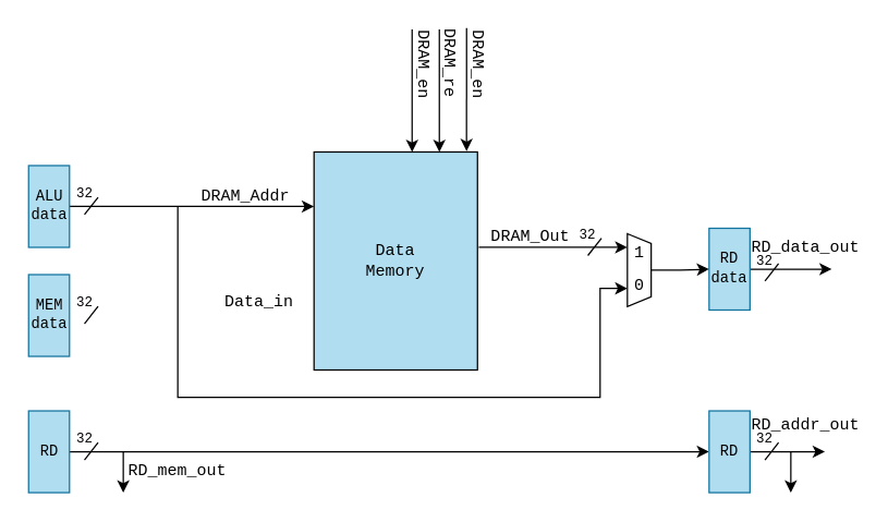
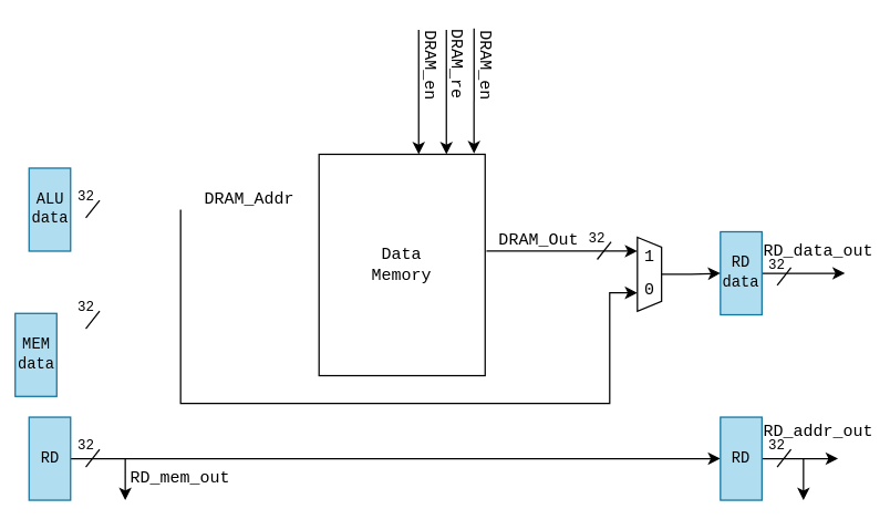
  <mxCell id="0" />
  <mxCell id="1" parent="0" />
  <mxCell id="2" value="" style="edgeStyle=orthogonalEdgeStyle;rounded=0;orthogonalLoop=1;jettySize=auto;html=1;fontFamily=Courier New;fontSize=11;entryX=0;entryY=0.5;entryDx=0;entryDy=0;" edge="1" parent="1" source="3" target="36"><mxGeometry relative="1" as="geometry"><mxPoint x="105.5" y="331" as="targetPoint" /></mxGeometry></mxCell>
  <mxCell id="3" value="RD" style="rounded=0;whiteSpace=wrap;html=1;fillColor=#b1ddf0;strokeColor=#10739e;fontFamily=Courier New;fontSize=11;" vertex="1" parent="1"><mxGeometry x="20.5" y="301" width="30" height="60" as="geometry" /></mxCell>
  <mxCell id="4" value="" style="group;fontFamily=Courier New;fontSize=9;" vertex="1" connectable="0" parent="1"><mxGeometry x="51.5" y="317" width="20" height="20" as="geometry" /></mxCell>
  <mxCell id="5" value="" style="endArrow=none;html=1;rounded=0;fontFamily=Courier New;" edge="1" parent="4"><mxGeometry width="50" height="50" relative="1" as="geometry"><mxPoint x="10" y="20" as="sourcePoint" /><mxPoint x="20" y="7.234" as="targetPoint" /></mxGeometry></mxCell>
  <mxCell id="6" value="&lt;div&gt;32&lt;/div&gt;" style="text;html=1;align=center;verticalAlign=middle;whiteSpace=wrap;rounded=0;fontFamily=Courier New;fontSize=10;" vertex="1" parent="4"><mxGeometry width="20" height="10" as="geometry" /></mxCell>
- <mxCell id="7" value="" style="edgeStyle=orthogonalEdgeStyle;rounded=0;orthogonalLoop=1;jettySize=auto;html=1;fontFamily=Courier New;fontSize=11;entryX=0;entryY=0.25;entryDx=0;entryDy=0;" edge="1" parent="1" source="8" target="20"><mxGeometry relative="1" as="geometry"><mxPoint x="107" y="129" as="targetPoint" /></mxGeometry></mxCell>
  <mxCell id="8" value="ALU&lt;br&gt;data" style="rounded=0;whiteSpace=wrap;html=1;fillColor=#b1ddf0;strokeColor=#10739e;fontFamily=Courier New;fontSize=11;" vertex="1" parent="1"><mxGeometry x="20.5" y="121" width="30" height="60" as="geometry" /></mxCell>
  <mxCell id="9" value="" style="group;fontFamily=Courier New;fontSize=9;" vertex="1" connectable="0" parent="1"><mxGeometry x="51.5" y="137" width="20" height="20" as="geometry" /></mxCell>
  <mxCell id="10" value="" style="endArrow=none;html=1;rounded=0;fontFamily=Courier New;" edge="1" parent="9"><mxGeometry width="50" height="50" relative="1" as="geometry"><mxPoint x="10" y="20" as="sourcePoint" /><mxPoint x="20" y="7.234" as="targetPoint" /></mxGeometry></mxCell>
  <mxCell id="11" value="&lt;div&gt;32&lt;/div&gt;" style="text;html=1;align=center;verticalAlign=middle;whiteSpace=wrap;rounded=0;fontFamily=Courier New;fontSize=10;" vertex="1" parent="9"><mxGeometry width="20" height="10" as="geometry" /></mxCell>
- <mxCell id="12" value="MEM&lt;br&gt;data" style="rounded=0;whiteSpace=wrap;html=1;fillColor=#b1ddf0;strokeColor=#10739e;fontFamily=Courier New;fontSize=11;" vertex="1" parent="1"><mxGeometry x="20.5" y="201" width="30" height="60" as="geometry" /></mxCell>
+ <mxCell id="12" value="MEM&lt;br&gt;data" style="rounded=0;whiteSpace=wrap;html=1;fillColor=#b1ddf0;strokeColor=#10739e;fontFamily=Courier New;fontSize=11;" vertex="1" parent="1"><mxGeometry x="10.5" y="226" width="30" height="60" as="geometry" /></mxCell>
  <mxCell id="13" value="" style="group;fontFamily=Courier New;fontSize=9;" vertex="1" connectable="0" parent="1"><mxGeometry x="51.5" y="217" width="20" height="20" as="geometry" /></mxCell>
  <mxCell id="14" value="" style="endArrow=none;html=1;rounded=0;fontFamily=Courier New;" edge="1" parent="13"><mxGeometry width="50" height="50" relative="1" as="geometry"><mxPoint x="10" y="20" as="sourcePoint" /><mxPoint x="20" y="7.234" as="targetPoint" /></mxGeometry></mxCell>
  <mxCell id="15" value="&lt;div&gt;32&lt;/div&gt;" style="text;html=1;align=center;verticalAlign=middle;whiteSpace=wrap;rounded=0;fontFamily=Courier New;fontSize=10;" vertex="1" parent="13"><mxGeometry width="20" height="10" as="geometry" /></mxCell>
  <mxCell id="16" value="" style="group;fontFamily=Courier New;" vertex="1" connectable="0" parent="1"><mxGeometry x="460" y="171" width="17.47" height="53.47" as="geometry" /></mxCell>
  <mxCell id="17" value="" style="shape=trapezoid;perimeter=trapezoidPerimeter;whiteSpace=wrap;html=1;fixedSize=1;rotation=90;size=7.19;fontFamily=Courier New;" vertex="1" parent="16"><mxGeometry x="-18" y="18" width="53.47" height="17.47" as="geometry" /></mxCell>
  <mxCell id="18" value="&lt;div&gt;0&lt;/div&gt;" style="text;html=1;align=center;verticalAlign=middle;whiteSpace=wrap;rounded=0;fontFamily=Courier New;" vertex="1" parent="16"><mxGeometry x="3.74" y="32.12" width="10" height="14" as="geometry" /></mxCell>
  <mxCell id="19" value="1" style="text;html=1;align=center;verticalAlign=middle;whiteSpace=wrap;rounded=0;fontFamily=Courier New;" vertex="1" parent="16"><mxGeometry x="3.74" y="6.62" width="10" height="16" as="geometry" /></mxCell>
- <mxCell id="20" value="Data&lt;br&gt;Memory" style="rounded=0;whiteSpace=wrap;html=1;fontFamily=Courier New;fillColor=#b1ddf0;" vertex="1" parent="1"><mxGeometry x="230" y="111" width="120" height="160" as="geometry" /></mxCell>
+ <mxCell id="20" value="Data&lt;br&gt;Memory" style="rounded=0;whiteSpace=wrap;html=1;fontFamily=Courier New;" vertex="1" parent="1"><mxGeometry x="230" y="111" width="120" height="160" as="geometry" /></mxCell>
  <mxCell id="21" value="DRAM_Addr" style="text;html=1;align=center;verticalAlign=middle;whiteSpace=wrap;rounded=0;fontFamily=Courier New;" vertex="1" parent="1"><mxGeometry x="150" y="129" width="60" height="30" as="geometry" /></mxCell>
  <mxCell id="22" value="" style="endArrow=classic;html=1;rounded=0;entryX=0.933;entryY=-0.004;entryDx=0;entryDy=0;entryPerimeter=0;fontFamily=Courier New;" edge="1" parent="1" target="20"><mxGeometry width="50" height="50" relative="1" as="geometry"><mxPoint x="342" y="20" as="sourcePoint" /><mxPoint x="350" y="91" as="targetPoint" /></mxGeometry></mxCell>
  <mxCell id="23" value="DRAM_en" style="text;html=1;align=center;verticalAlign=middle;whiteSpace=wrap;rounded=0;rotation=90;fontFamily=Courier New;" vertex="1" parent="1"><mxGeometry x="320" y="32" width="60" height="30" as="geometry" /></mxCell>
  <mxCell id="24" value="" style="endArrow=classic;html=1;rounded=0;entryX=0.933;entryY=-0.004;entryDx=0;entryDy=0;entryPerimeter=0;fontFamily=Courier New;" edge="1" parent="1"><mxGeometry width="50" height="50" relative="1" as="geometry"><mxPoint x="322" y="21" as="sourcePoint" /><mxPoint x="322" y="111" as="targetPoint" /></mxGeometry></mxCell>
  <mxCell id="25" value="DRAM_re" style="text;html=1;align=center;verticalAlign=middle;whiteSpace=wrap;rounded=0;rotation=90;fontFamily=Courier New;" vertex="1" parent="1"><mxGeometry x="299" y="31" width="60" height="30" as="geometry" /></mxCell>
  <mxCell id="26" value="" style="endArrow=classic;html=1;rounded=0;entryX=0.933;entryY=-0.004;entryDx=0;entryDy=0;entryPerimeter=0;fontFamily=Courier New;" edge="1" parent="1"><mxGeometry width="50" height="50" relative="1" as="geometry"><mxPoint x="302" y="21" as="sourcePoint" /><mxPoint x="302" y="111" as="targetPoint" /></mxGeometry></mxCell>
  <mxCell id="27" value="DRAM_en" style="text;html=1;align=center;verticalAlign=middle;whiteSpace=wrap;rounded=0;rotation=90;fontFamily=Courier New;" vertex="1" parent="1"><mxGeometry x="280" y="32" width="60" height="30" as="geometry" /></mxCell>
- <mxCell id="28" value="Data_in" style="text;html=1;align=center;verticalAlign=middle;whiteSpace=wrap;rounded=0;fontFamily=Courier New;" vertex="1" parent="1"><mxGeometry x="160" y="207" width="60" height="30" as="geometry" /></mxCell>
  <mxCell id="29" value="" style="endArrow=classic;html=1;rounded=0;entryX=0.75;entryY=1;entryDx=0;entryDy=0;edgeStyle=orthogonalEdgeStyle;fontFamily=Courier New;" edge="1" parent="1" target="17"><mxGeometry width="50" height="50" relative="1" as="geometry"><mxPoint x="130" y="151" as="sourcePoint" /><mxPoint x="420" y="261" as="targetPoint" /><Array as="points"><mxPoint x="130" y="291" /><mxPoint x="440" y="291" /><mxPoint x="440" y="211" /></Array></mxGeometry></mxCell>
  <mxCell id="30" value="" style="endArrow=classic;html=1;rounded=0;exitX=1.008;exitY=0.437;exitDx=0;exitDy=0;exitPerimeter=0;fontFamily=Courier New;" edge="1" parent="1" source="20"><mxGeometry width="50" height="50" relative="1" as="geometry"><mxPoint x="370" y="311" as="sourcePoint" /><mxPoint x="460" y="181" as="targetPoint" /></mxGeometry></mxCell>
  <mxCell id="31" value="DRAM_Out" style="text;html=1;align=center;verticalAlign=middle;whiteSpace=wrap;rounded=0;fontFamily=Courier New;" vertex="1" parent="1"><mxGeometry x="359" y="159" width="60" height="30" as="geometry" /></mxCell>
  <mxCell id="32" value="" style="group;fontFamily=Courier New;fontSize=9;" vertex="1" connectable="0" parent="1"><mxGeometry x="421" y="167" width="20" height="20" as="geometry" /></mxCell>
  <mxCell id="33" value="" style="endArrow=none;html=1;rounded=0;fontFamily=Courier New;" edge="1" parent="32"><mxGeometry width="50" height="50" relative="1" as="geometry"><mxPoint x="10" y="20" as="sourcePoint" /><mxPoint x="20" y="7.234" as="targetPoint" /></mxGeometry></mxCell>
  <mxCell id="34" value="&lt;div&gt;32&lt;/div&gt;" style="text;html=1;align=center;verticalAlign=middle;whiteSpace=wrap;rounded=0;fontFamily=Courier New;fontSize=10;" vertex="1" parent="32"><mxGeometry width="20" height="10" as="geometry" /></mxCell>
  <mxCell id="35" value="" style="edgeStyle=orthogonalEdgeStyle;rounded=0;orthogonalLoop=1;jettySize=auto;html=1;fontFamily=Courier New;fontSize=11;" edge="1" parent="1" source="36"><mxGeometry relative="1" as="geometry"><mxPoint x="605" y="331" as="targetPoint" /></mxGeometry></mxCell>
  <mxCell id="36" value="RD" style="rounded=0;whiteSpace=wrap;html=1;fillColor=#b1ddf0;strokeColor=#10739e;fontFamily=Courier New;fontSize=11;" vertex="1" parent="1"><mxGeometry x="520" y="301" width="30" height="60" as="geometry" /></mxCell>
  <mxCell id="37" value="" style="group;fontFamily=Courier New;fontSize=9;" vertex="1" connectable="0" parent="1"><mxGeometry x="551" y="317" width="20" height="20" as="geometry" /></mxCell>
  <mxCell id="38" value="" style="endArrow=none;html=1;rounded=0;fontFamily=Courier New;" edge="1" parent="37"><mxGeometry width="50" height="50" relative="1" as="geometry"><mxPoint x="10" y="20" as="sourcePoint" /><mxPoint x="20" y="7.234" as="targetPoint" /></mxGeometry></mxCell>
  <mxCell id="39" value="&lt;div&gt;32&lt;/div&gt;" style="text;html=1;align=center;verticalAlign=middle;whiteSpace=wrap;rounded=0;fontFamily=Courier New;fontSize=10;" vertex="1" parent="37"><mxGeometry width="20" height="10" as="geometry" /></mxCell>
  <mxCell id="40" value="RD_addr_out" style="text;html=1;align=center;verticalAlign=middle;whiteSpace=wrap;rounded=0;fontFamily=Courier New;" vertex="1" parent="1"><mxGeometry x="561" y="297" width="60" height="30" as="geometry" /></mxCell>
  <mxCell id="41" value="" style="edgeStyle=orthogonalEdgeStyle;rounded=0;orthogonalLoop=1;jettySize=auto;html=1;fontFamily=Courier New;fontSize=11;" edge="1" parent="1" source="42"><mxGeometry relative="1" as="geometry"><mxPoint x="610" y="197" as="targetPoint" /><Array as="points"><mxPoint x="605" y="197" /></Array></mxGeometry></mxCell>
  <mxCell id="42" value="RD&lt;br&gt;data" style="rounded=0;whiteSpace=wrap;html=1;fillColor=#b1ddf0;strokeColor=#10739e;fontFamily=Courier New;fontSize=11;" vertex="1" parent="1"><mxGeometry x="520" y="167" width="30" height="60" as="geometry" /></mxCell>
  <mxCell id="43" value="" style="group;fontFamily=Courier New;fontSize=9;" vertex="1" connectable="0" parent="1"><mxGeometry x="551" y="185.74" width="20" height="20" as="geometry" /></mxCell>
  <mxCell id="44" value="" style="endArrow=none;html=1;rounded=0;fontFamily=Courier New;" edge="1" parent="43"><mxGeometry width="50" height="50" relative="1" as="geometry"><mxPoint x="10" y="20" as="sourcePoint" /><mxPoint x="20" y="7.234" as="targetPoint" /></mxGeometry></mxCell>
  <mxCell id="45" value="&lt;div&gt;32&lt;/div&gt;" style="text;html=1;align=center;verticalAlign=middle;whiteSpace=wrap;rounded=0;fontFamily=Courier New;fontSize=10;" vertex="1" parent="43"><mxGeometry width="20" height="10" as="geometry" /></mxCell>
  <mxCell id="46" value="RD_data_out" style="text;html=1;align=center;verticalAlign=middle;whiteSpace=wrap;rounded=0;fontFamily=Courier New;" vertex="1" parent="1"><mxGeometry x="561" y="167" width="60" height="30" as="geometry" /></mxCell>
  <mxCell id="47" style="edgeStyle=orthogonalEdgeStyle;rounded=0;orthogonalLoop=1;jettySize=auto;html=1;exitX=0.5;exitY=0;exitDx=0;exitDy=0;entryX=0;entryY=0.5;entryDx=0;entryDy=0;fontFamily=Courier New;" edge="1" parent="1" source="17" target="42"><mxGeometry relative="1" as="geometry" /></mxCell>
  <mxCell id="48" value="" style="endArrow=classic;html=1;rounded=0;fontFamily=Courier New;" edge="1" parent="1"><mxGeometry width="50" height="50" relative="1" as="geometry"><mxPoint x="90" y="331" as="sourcePoint" /><mxPoint x="90" y="361" as="targetPoint" /></mxGeometry></mxCell>
  <mxCell id="49" value="RD_mem_out" style="text;html=1;align=center;verticalAlign=middle;whiteSpace=wrap;rounded=0;fontFamily=Courier New;" vertex="1" parent="1"><mxGeometry x="100" y="331" width="60" height="30" as="geometry" /></mxCell>
  <mxCell id="50" value="" style="endArrow=classic;html=1;rounded=0;fontFamily=Courier New;" edge="1" parent="1"><mxGeometry width="50" height="50" relative="1" as="geometry"><mxPoint x="580" y="331" as="sourcePoint" /><mxPoint x="580" y="361" as="targetPoint" /></mxGeometry></mxCell>
